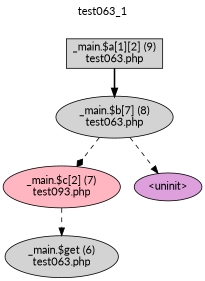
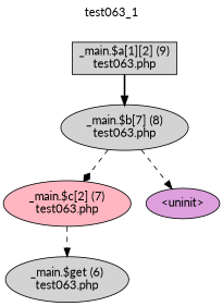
  digraph {
    fontname=Lato
    label=test063_1
    labelloc=t
    node [fillcolor=lightgrey fontname=Lato shape=ellipse style=filled]
    edge [arrowhead=normal fontname=Lato style=dashed]
    n1 [label="_main.$a[1][2] (9)\ntest063.php" shape=box]
    n2 [label="_main.$b[7] (8)\ntest063.php"]
-   n3 [fillcolor=lightpink label="_main.$c[2] (7)\ntest093.php"]
+   n3 [fillcolor=lightpink label="_main.$c[2] (7)\ntest063.php"]
    n4 [fillcolor=plum label="<uninit>"]
    n5 [label="_main.$get (6)\ntest063.php"]
    n1 -> n2 [style=bold]
    n2 -> n3 [arrowhead=diamond]
    n2 -> n4
    n3 -> n5
  }
